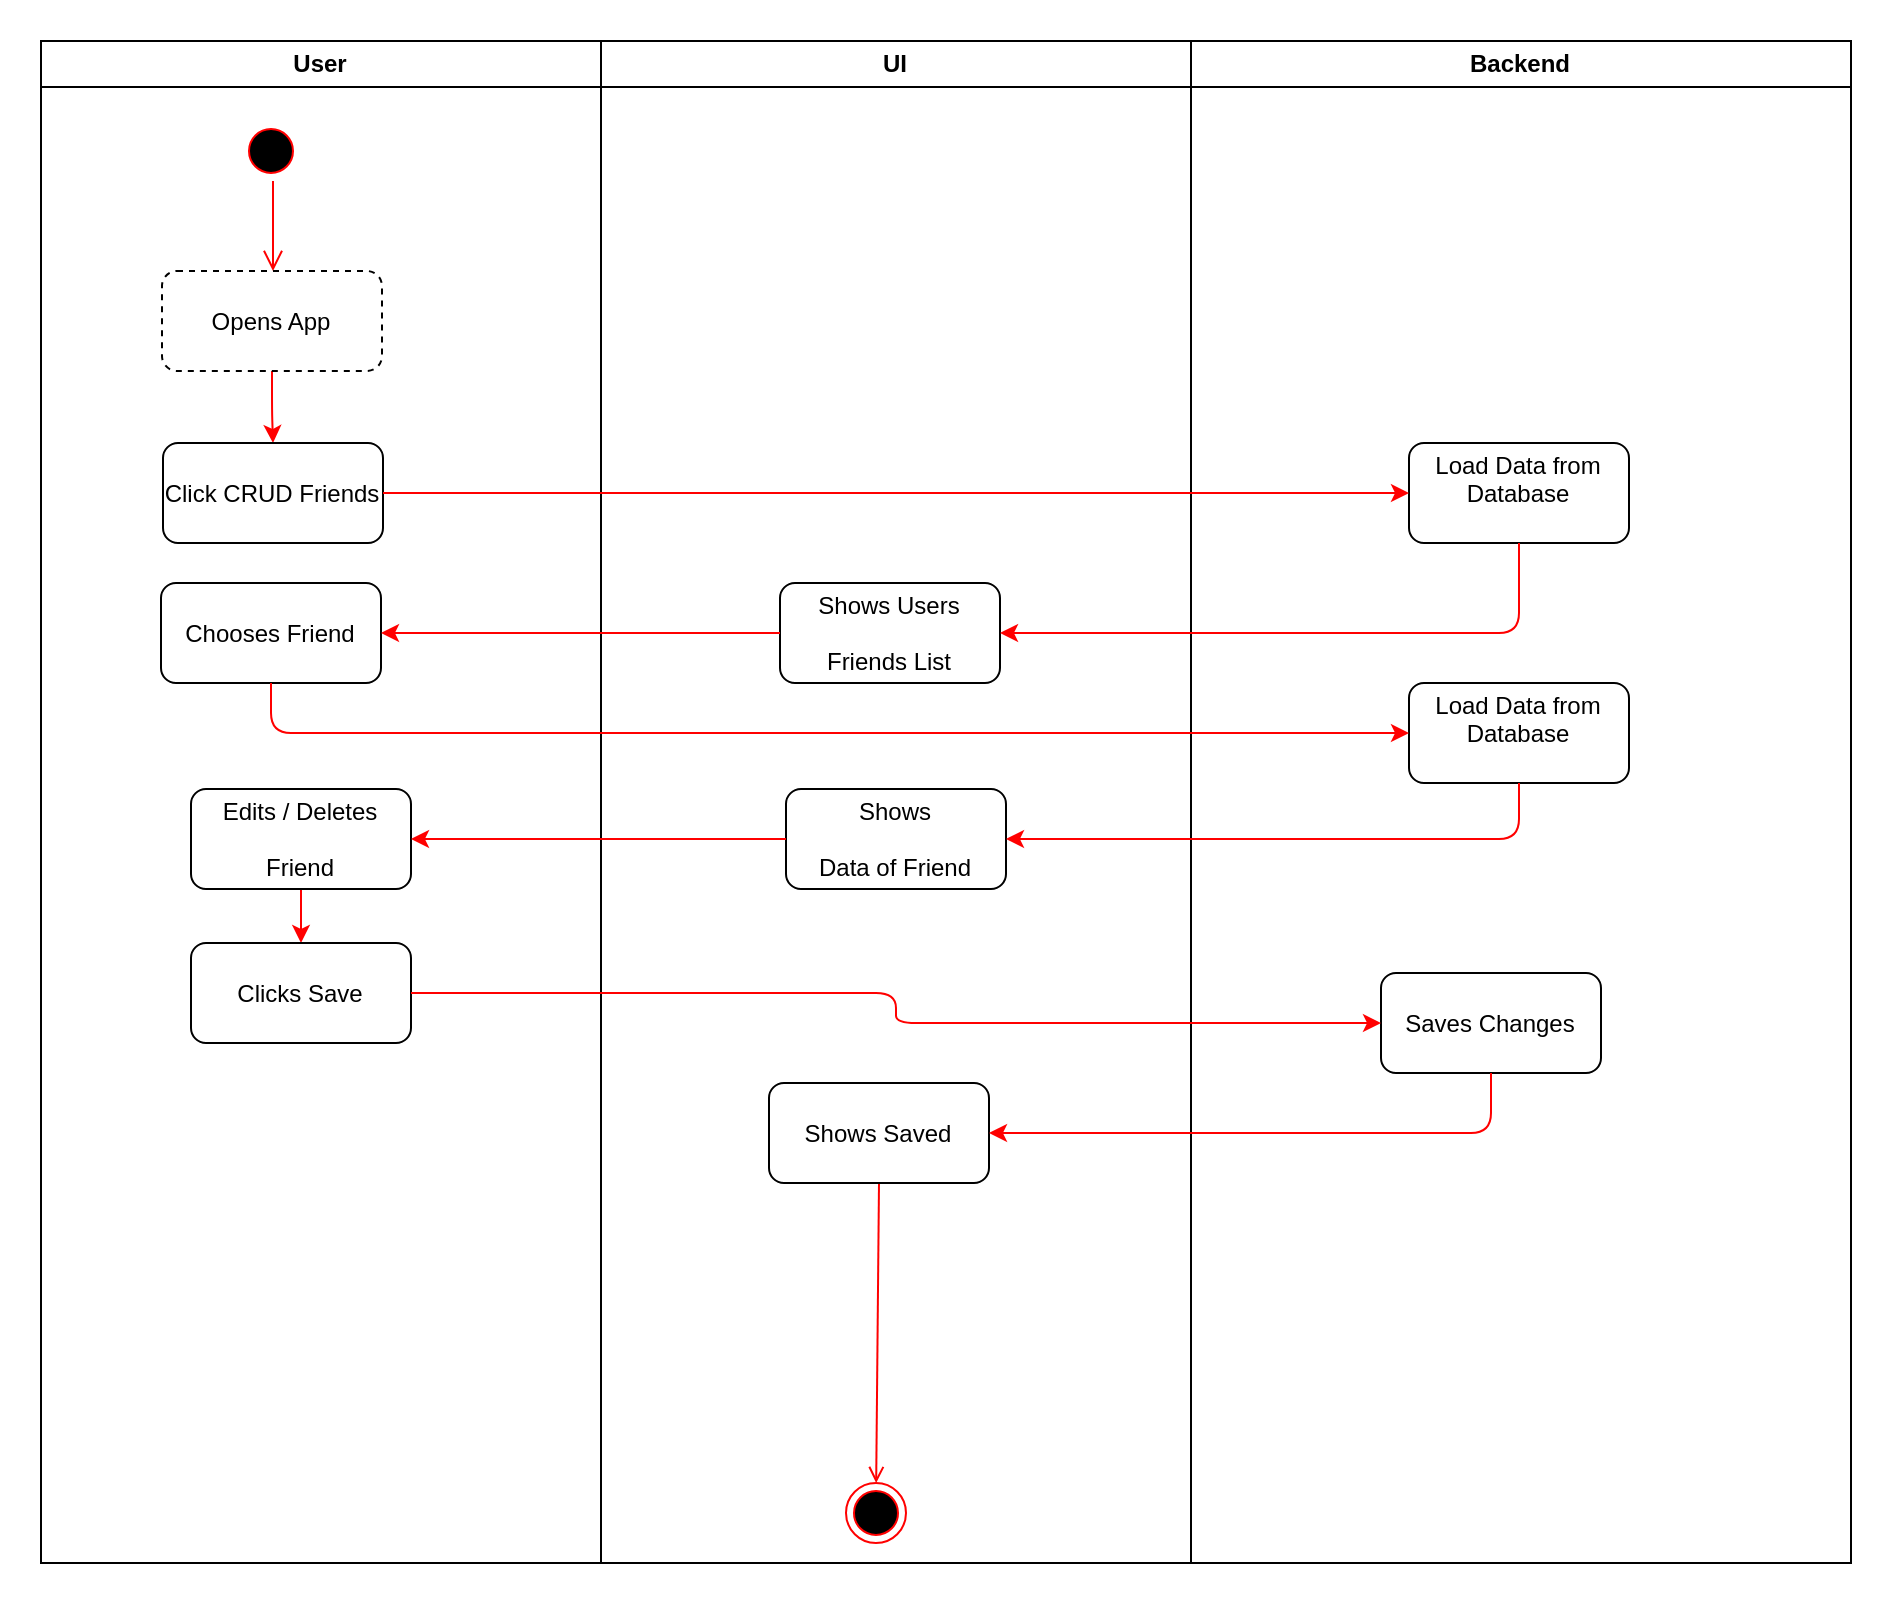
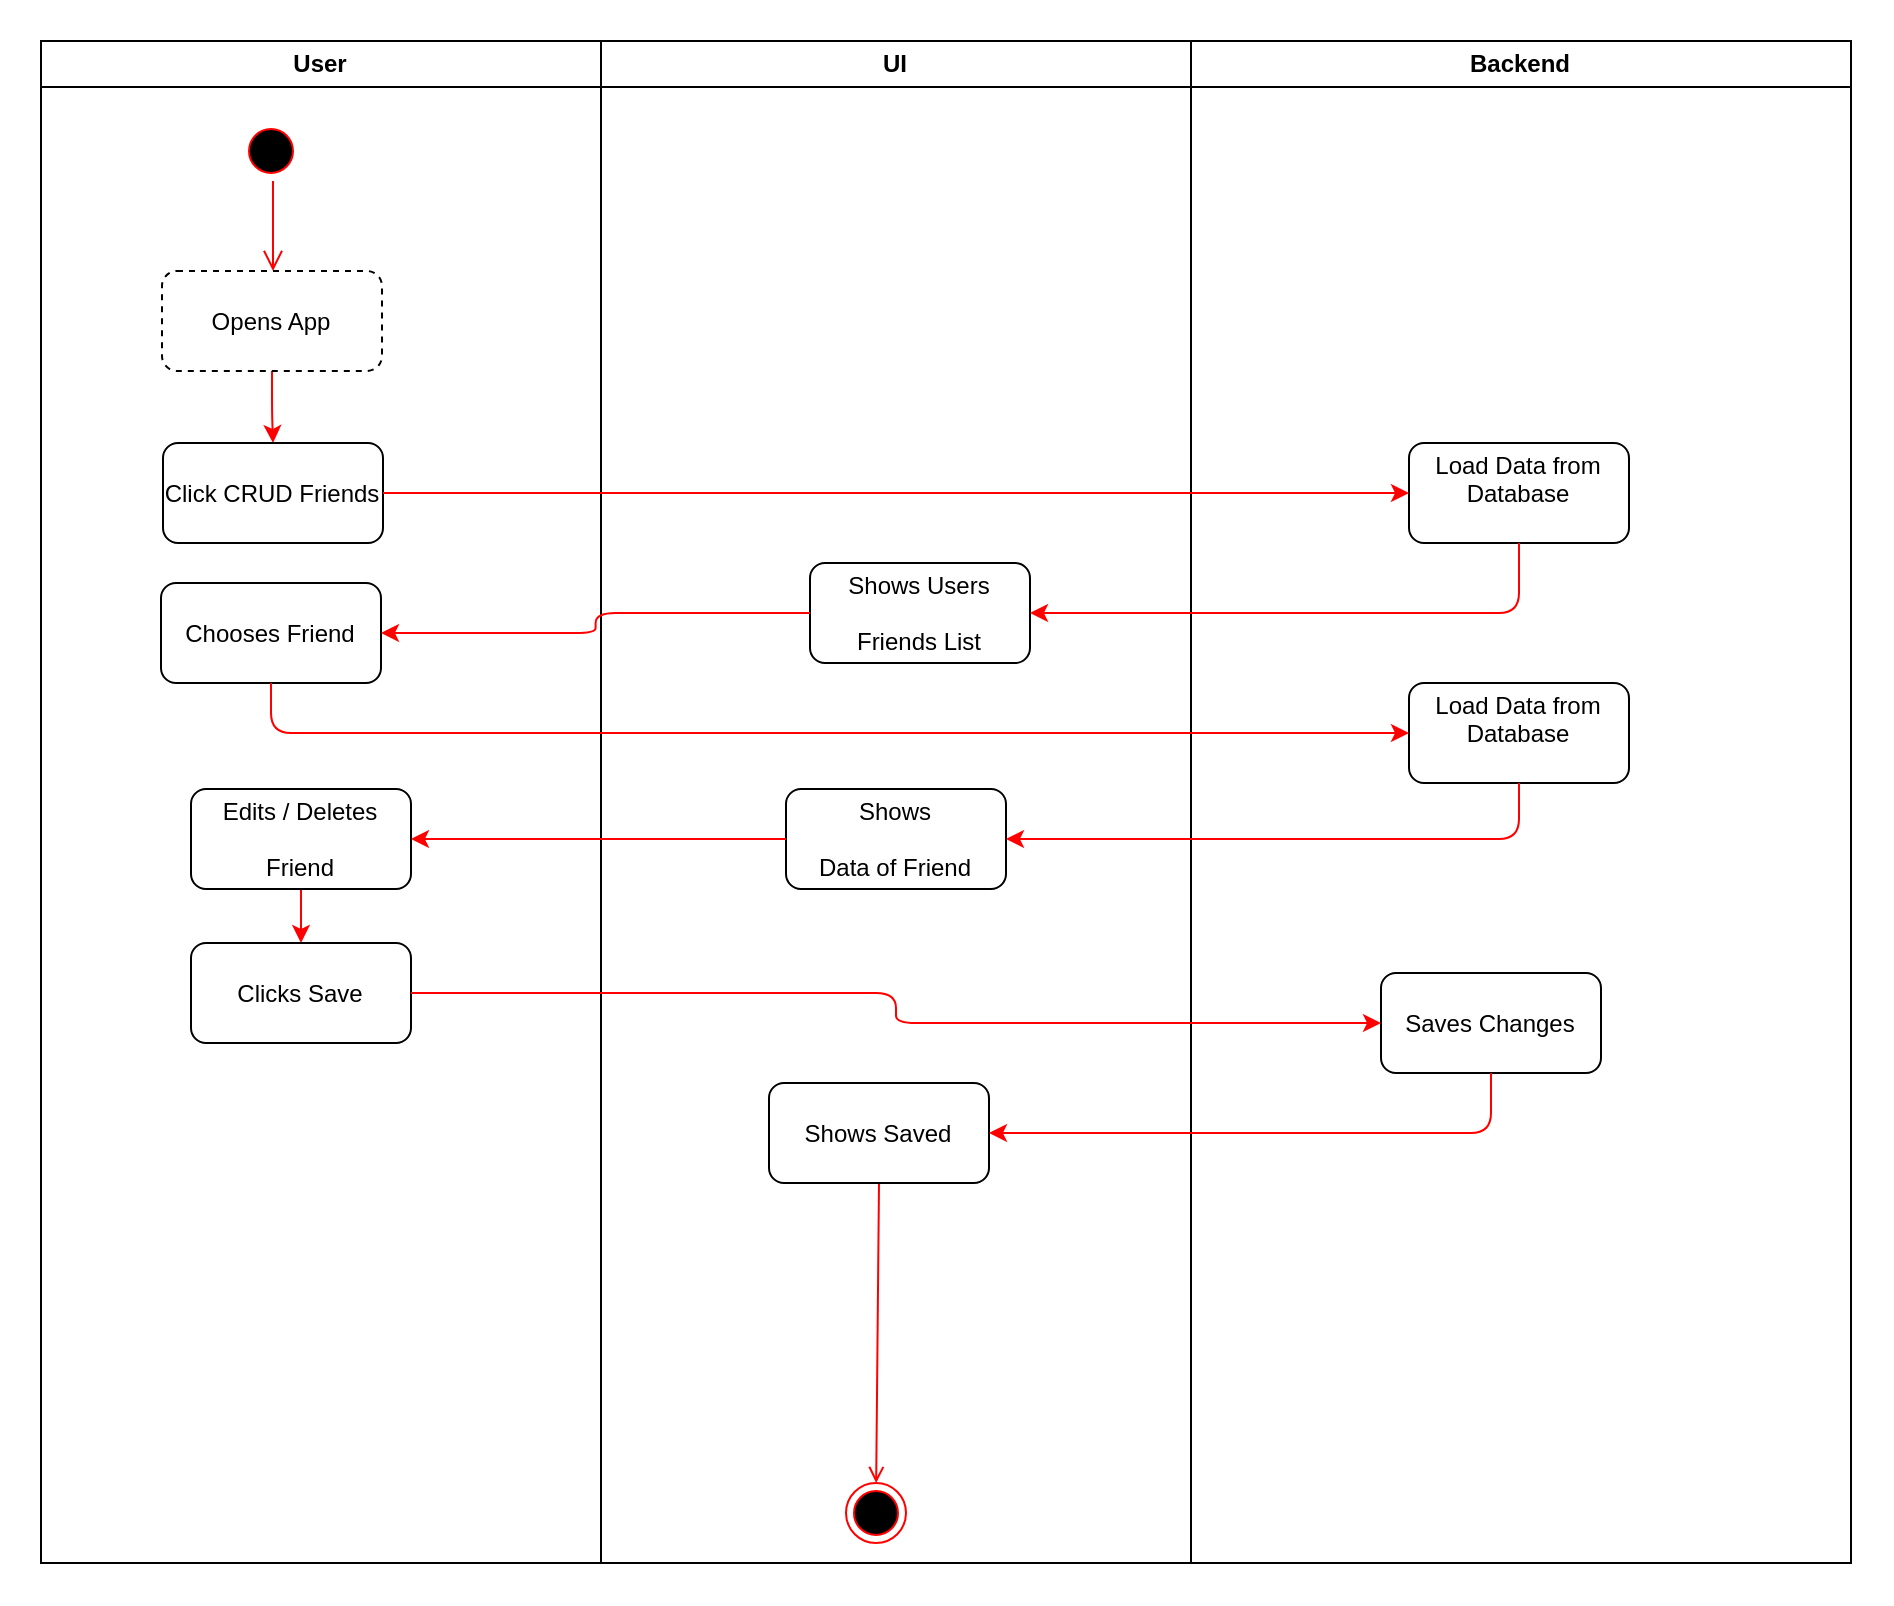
  <mxCell id="0" />
  <mxCell id="1" parent="0" />
  <mxCell id="2" value="User" style="swimlane;whiteSpace=wrap;startSize=23;" parent="1" vertex="1"><mxGeometry x="20" y="20" width="280" height="761" as="geometry"><mxRectangle x="164.5" y="128" width="80" height="23" as="alternateBounds" /></mxGeometry></mxCell>
  <mxCell id="3" value="" style="ellipse;shape=startState;fillColor=#000000;strokeColor=#ff0000;" parent="2" vertex="1"><mxGeometry x="100" y="40" width="30" height="30" as="geometry" /></mxCell>
  <mxCell id="4" value="" style="edgeStyle=elbowEdgeStyle;elbow=horizontal;verticalAlign=bottom;endArrow=open;endSize=8;strokeColor=#FF0000;endFill=1;rounded=0;entryX=0.5;entryY=0;entryDx=0;entryDy=0;" parent="2" source="3" edge="1" target="6"><mxGeometry x="100" y="40" as="geometry"><mxPoint x="116" y="121" as="targetPoint" /></mxGeometry></mxCell>
  <mxCell id="5" value="" style="edgeStyle=orthogonalEdgeStyle;rounded=1;orthogonalLoop=1;jettySize=auto;html=1;strokeColor=#FF0000;" edge="1" parent="2" source="6" target="7"><mxGeometry relative="1" as="geometry" /></mxCell>
  <mxCell id="6" value="Opens App" style="rounded=1;dashed=1;" parent="2" vertex="1"><mxGeometry x="60.5" y="115" width="110" height="50" as="geometry" /></mxCell>
  <mxCell id="7" value="Click CRUD Friends" style="rounded=1;" vertex="1" parent="2"><mxGeometry x="61" y="201" width="110" height="50" as="geometry" /></mxCell>
  <mxCell id="8" value="Chooses Friend" style="rounded=1;" vertex="1" parent="2"><mxGeometry x="60" y="271" width="110" height="50" as="geometry" /></mxCell>
  <mxCell id="9" style="edgeStyle=orthogonalEdgeStyle;rounded=1;orthogonalLoop=1;jettySize=auto;html=1;entryX=0.5;entryY=0;entryDx=0;entryDy=0;strokeColor=#FF0000;" edge="1" parent="2" source="10" target="11"><mxGeometry relative="1" as="geometry" /></mxCell>
  <mxCell id="10" value="Edits / Deletes &#10;&#10;Friend" style="rounded=1;" vertex="1" parent="2"><mxGeometry x="75" y="374" width="110" height="50" as="geometry" /></mxCell>
  <mxCell id="11" value="Clicks Save" style="rounded=1;" vertex="1" parent="2"><mxGeometry x="75" y="451" width="110" height="50" as="geometry" /></mxCell>
  <mxCell id="12" value="UI" style="swimlane;whiteSpace=wrap" parent="1" vertex="1"><mxGeometry x="300" y="20" width="295" height="761" as="geometry" /></mxCell>
  <mxCell id="13" value="" style="ellipse;shape=endState;fillColor=#000000;strokeColor=#ff0000" parent="12" vertex="1"><mxGeometry x="122.5" y="721" width="30" height="30" as="geometry" /></mxCell>
  <mxCell id="14" value="" style="endArrow=open;strokeColor=#FF0000;endFill=1;rounded=0;exitX=0.5;exitY=1;exitDx=0;exitDy=0;" parent="12" source="17" target="13" edge="1"><mxGeometry relative="1" as="geometry"><mxPoint x="129.5" y="661" as="sourcePoint" /></mxGeometry></mxCell>
- <mxCell id="15" value="Shows Users &#10;&#10;Friends List " style="rounded=1;" vertex="1" parent="12"><mxGeometry x="89.5" y="271" width="110" height="50" as="geometry" /></mxCell>
+ <mxCell id="15" value="Shows Users &#10;&#10;Friends List " style="rounded=1;" vertex="1" parent="12"><mxGeometry x="104.5" y="261" width="110" height="50" as="geometry" /></mxCell>
  <mxCell id="16" value="Shows &#10;&#10;Data of Friend" style="rounded=1;" vertex="1" parent="12"><mxGeometry x="92.5" y="374" width="110" height="50" as="geometry" /></mxCell>
  <mxCell id="17" value="Shows Saved" style="rounded=1;" vertex="1" parent="12"><mxGeometry x="84" y="521" width="110" height="50" as="geometry" /></mxCell>
  <mxCell id="18" value="Backend" style="swimlane;whiteSpace=wrap" parent="1" vertex="1"><mxGeometry x="595" y="20" width="330" height="761" as="geometry" /></mxCell>
  <mxCell id="19" value="Load Data from &#10;Database&#10;" style="rounded=1;" vertex="1" parent="18"><mxGeometry x="109" y="201" width="110" height="50" as="geometry" /></mxCell>
  <mxCell id="20" value="Load Data from &#10;Database&#10;" style="rounded=1;" vertex="1" parent="18"><mxGeometry x="109" y="321" width="110" height="50" as="geometry" /></mxCell>
  <mxCell id="21" value="Saves Changes" style="rounded=1;" vertex="1" parent="18"><mxGeometry x="95" y="466" width="110" height="50" as="geometry" /></mxCell>
  <mxCell id="22" style="edgeStyle=orthogonalEdgeStyle;rounded=1;orthogonalLoop=1;jettySize=auto;html=1;entryX=0;entryY=0.5;entryDx=0;entryDy=0;strokeColor=#FF0000;" edge="1" parent="1" source="7" target="19"><mxGeometry relative="1" as="geometry" /></mxCell>
  <mxCell id="23" style="edgeStyle=orthogonalEdgeStyle;rounded=1;orthogonalLoop=1;jettySize=auto;html=1;entryX=1;entryY=0.5;entryDx=0;entryDy=0;strokeColor=#FF0000;exitX=0.5;exitY=1;exitDx=0;exitDy=0;" edge="1" parent="1" source="19" target="15"><mxGeometry relative="1" as="geometry" /></mxCell>
  <mxCell id="24" style="edgeStyle=orthogonalEdgeStyle;rounded=1;orthogonalLoop=1;jettySize=auto;html=1;entryX=1;entryY=0.5;entryDx=0;entryDy=0;strokeColor=#FF0000;" edge="1" parent="1" source="15" target="8"><mxGeometry relative="1" as="geometry" /></mxCell>
  <mxCell id="25" style="edgeStyle=orthogonalEdgeStyle;rounded=1;orthogonalLoop=1;jettySize=auto;html=1;entryX=0;entryY=0.5;entryDx=0;entryDy=0;strokeColor=#FF0000;exitX=0.5;exitY=1;exitDx=0;exitDy=0;" edge="1" parent="1" source="8" target="20"><mxGeometry relative="1" as="geometry" /></mxCell>
  <mxCell id="26" style="edgeStyle=orthogonalEdgeStyle;rounded=1;orthogonalLoop=1;jettySize=auto;html=1;entryX=1;entryY=0.5;entryDx=0;entryDy=0;strokeColor=#FF0000;exitX=0.5;exitY=1;exitDx=0;exitDy=0;" edge="1" parent="1" source="20" target="16"><mxGeometry relative="1" as="geometry" /></mxCell>
  <mxCell id="27" style="edgeStyle=orthogonalEdgeStyle;rounded=1;orthogonalLoop=1;jettySize=auto;html=1;entryX=1;entryY=0.5;entryDx=0;entryDy=0;strokeColor=#FF0000;" edge="1" parent="1" source="16" target="10"><mxGeometry relative="1" as="geometry" /></mxCell>
  <mxCell id="28" style="edgeStyle=orthogonalEdgeStyle;rounded=1;orthogonalLoop=1;jettySize=auto;html=1;entryX=0;entryY=0.5;entryDx=0;entryDy=0;strokeColor=#FF0000;exitX=1;exitY=0.5;exitDx=0;exitDy=0;" edge="1" parent="1" source="11" target="21"><mxGeometry relative="1" as="geometry" /></mxCell>
  <mxCell id="29" style="edgeStyle=orthogonalEdgeStyle;rounded=1;orthogonalLoop=1;jettySize=auto;html=1;strokeColor=#FF0000;entryX=1;entryY=0.5;entryDx=0;entryDy=0;exitX=0.5;exitY=1;exitDx=0;exitDy=0;" edge="1" parent="1" source="21" target="17"><mxGeometry relative="1" as="geometry"><mxPoint x="715" y="541" as="targetPoint" /></mxGeometry></mxCell>
